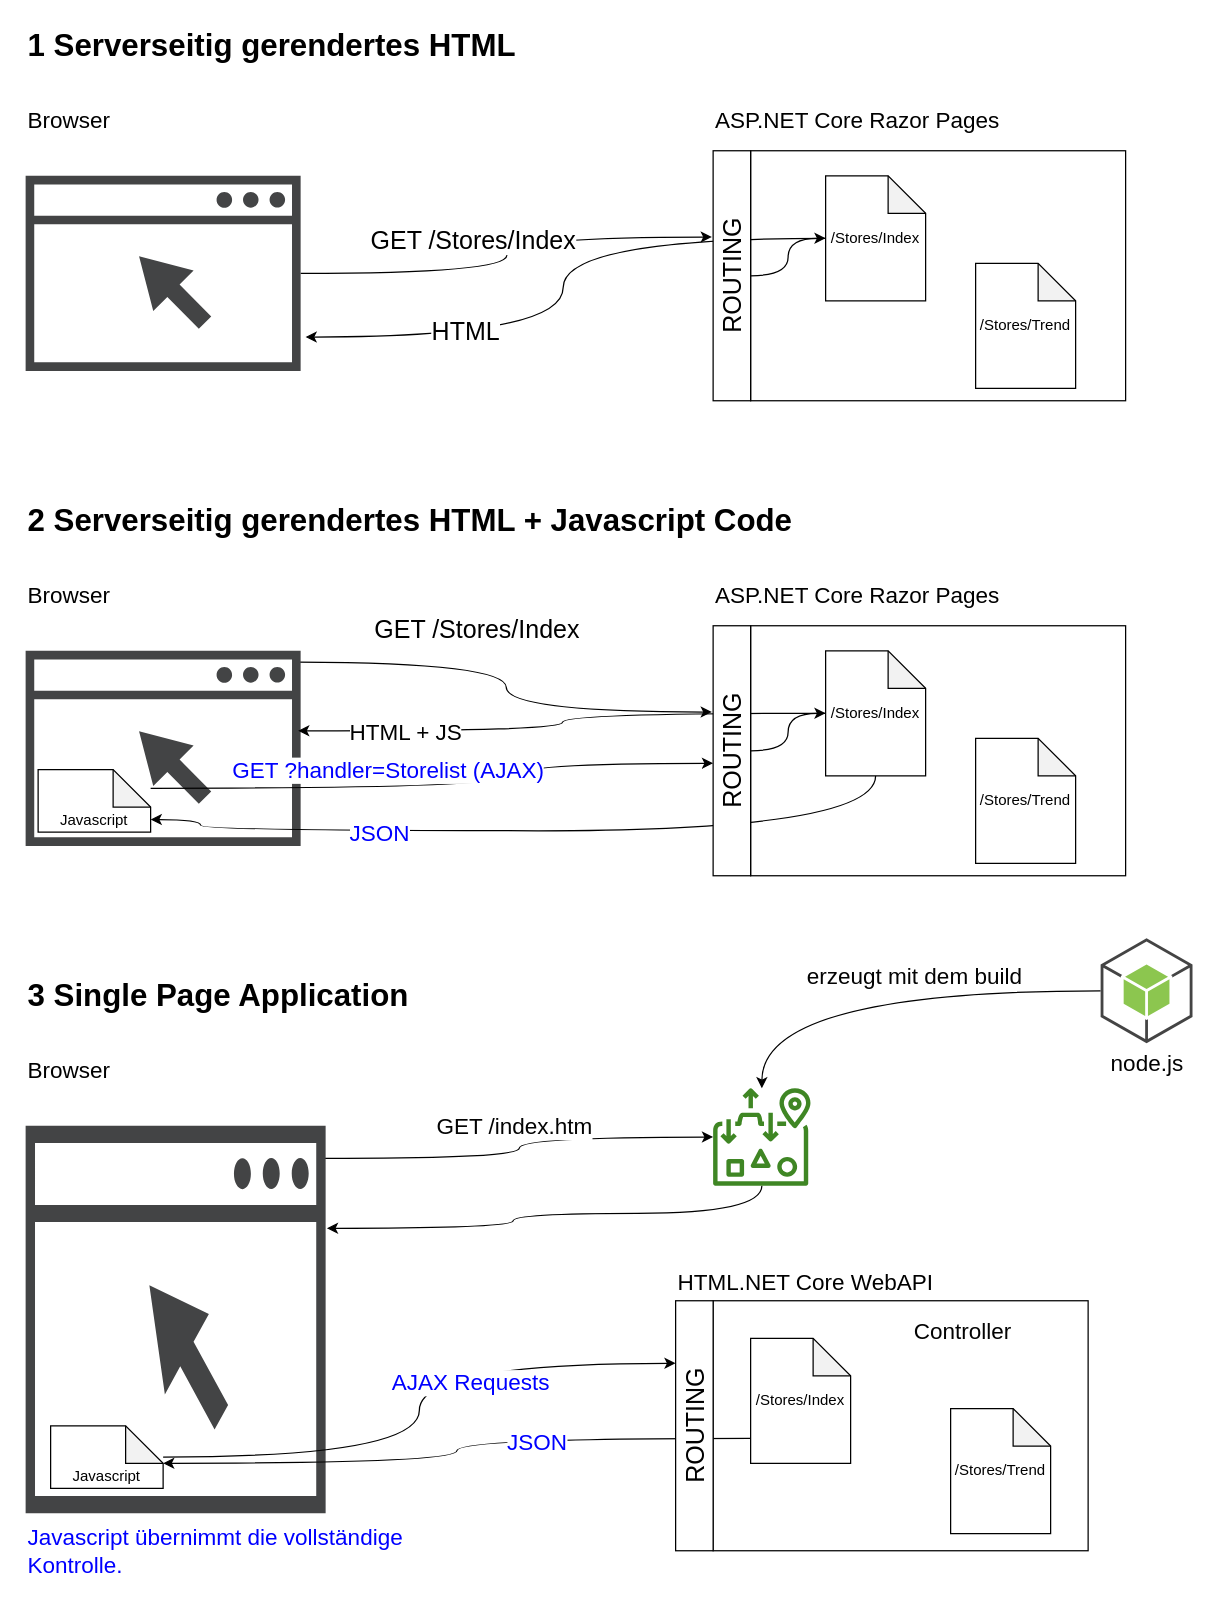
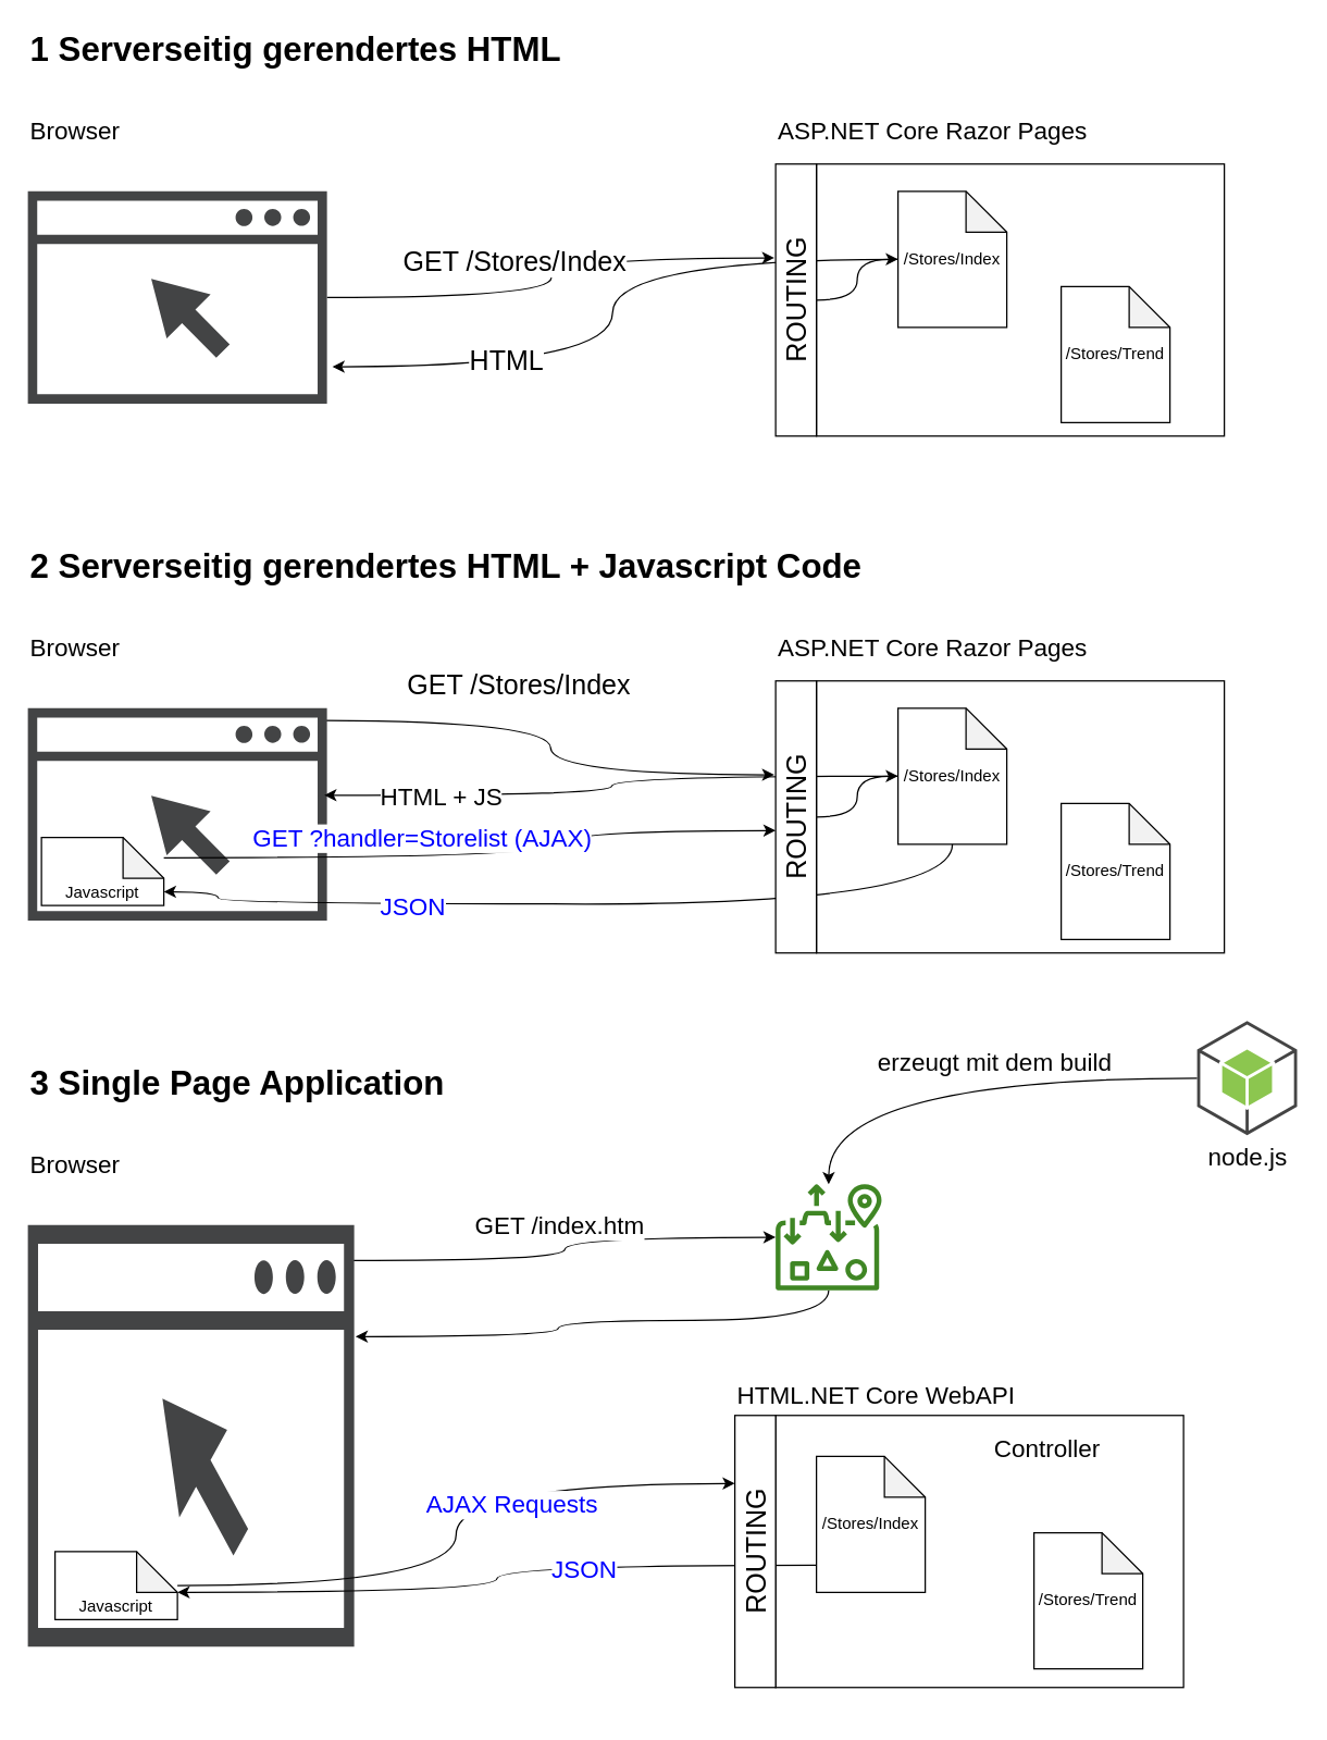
  <mxCell id="0" />
  <mxCell id="1" parent="0" />
  <mxCell id="2" value="" style="rounded=0;whiteSpace=wrap;html=1;fontSize=20;" parent="1" vertex="1"><mxGeometry x="600" y="120" width="300" height="200" as="geometry" /></mxCell>
  <mxCell id="3" style="edgeStyle=orthogonalEdgeStyle;rounded=0;orthogonalLoop=1;jettySize=auto;html=1;entryX=-0.033;entryY=0.345;entryDx=0;entryDy=0;entryPerimeter=0;fontSize=20;curved=1;" parent="1" source="5" target="11" edge="1"><mxGeometry relative="1" as="geometry" /></mxCell>
  <mxCell id="4" value="GET /Stores/Index" style="edgeLabel;html=1;align=center;verticalAlign=middle;resizable=0;points=[];fontSize=20;" parent="3" vertex="1" connectable="0"><mxGeometry x="-0.272" y="2" relative="1" as="geometry"><mxPoint x="7" y="-26" as="offset" /></mxGeometry></mxCell>
  <mxCell id="5" value="" style="sketch=0;pointerEvents=1;shadow=0;dashed=0;html=1;strokeColor=none;fillColor=#434445;aspect=fixed;labelPosition=center;verticalLabelPosition=bottom;verticalAlign=top;align=center;outlineConnect=0;shape=mxgraph.vvd.web_browser;" parent="1" vertex="1"><mxGeometry x="20" y="140" width="220" height="156.2" as="geometry" /></mxCell>
  <mxCell id="6" style="edgeStyle=orthogonalEdgeStyle;curved=1;rounded=0;orthogonalLoop=1;jettySize=auto;html=1;entryX=1.018;entryY=0.826;entryDx=0;entryDy=0;entryPerimeter=0;fontSize=20;" parent="1" source="8" target="5" edge="1"><mxGeometry relative="1" as="geometry" /></mxCell>
  <mxCell id="7" value="HTML" style="edgeLabel;html=1;align=center;verticalAlign=middle;resizable=0;points=[];fontSize=20;" parent="6" vertex="1" connectable="0"><mxGeometry x="0.482" y="-6" relative="1" as="geometry"><mxPoint as="offset" /></mxGeometry></mxCell>
  <mxCell id="8" value="/Stores/Index" style="shape=note;whiteSpace=wrap;html=1;backgroundOutline=1;darkOpacity=0.05;" parent="1" vertex="1"><mxGeometry x="660" y="140" width="80" height="100" as="geometry" /></mxCell>
  <mxCell id="9" value="/Stores/Trend" style="shape=note;whiteSpace=wrap;html=1;backgroundOutline=1;darkOpacity=0.05;" parent="1" vertex="1"><mxGeometry x="780" y="210" width="80" height="100" as="geometry" /></mxCell>
  <mxCell id="10" style="edgeStyle=orthogonalEdgeStyle;curved=1;rounded=0;orthogonalLoop=1;jettySize=auto;html=1;fontSize=20;" parent="1" source="11" target="8" edge="1"><mxGeometry relative="1" as="geometry" /></mxCell>
  <mxCell id="11" value="ROUTING" style="rounded=0;whiteSpace=wrap;html=1;horizontal=0;fontSize=20;" parent="1" vertex="1"><mxGeometry x="570" y="120" width="30" height="200" as="geometry" /></mxCell>
  <mxCell id="12" value="1 Serverseitig gerendertes HTML" style="text;html=1;strokeColor=none;fillColor=none;align=left;verticalAlign=middle;whiteSpace=wrap;rounded=0;fontSize=25;fontStyle=1" parent="1" vertex="1"><mxGeometry x="20" y="20" width="480" height="30" as="geometry" /></mxCell>
  <mxCell id="13" value="&lt;font style=&quot;font-size: 18px&quot;&gt;ASP.NET Core Razor Pages&lt;/font&gt;" style="text;html=1;strokeColor=none;fillColor=none;align=left;verticalAlign=bottom;whiteSpace=wrap;rounded=0;fontSize=25;" parent="1" vertex="1"><mxGeometry x="570" y="80" width="320" height="30" as="geometry" /></mxCell>
  <mxCell id="14" value="&lt;font style=&quot;font-size: 18px&quot;&gt;Browser&lt;/font&gt;" style="text;html=1;strokeColor=none;fillColor=none;align=left;verticalAlign=bottom;whiteSpace=wrap;rounded=0;fontSize=25;" parent="1" vertex="1"><mxGeometry x="20" y="80" width="165" height="30" as="geometry" /></mxCell>
  <mxCell id="15" value="" style="rounded=0;whiteSpace=wrap;html=1;fontSize=20;" parent="1" vertex="1"><mxGeometry x="600" y="500" width="300" height="200" as="geometry" /></mxCell>
  <mxCell id="16" style="edgeStyle=orthogonalEdgeStyle;rounded=0;orthogonalLoop=1;jettySize=auto;html=1;entryX=-0.033;entryY=0.345;entryDx=0;entryDy=0;entryPerimeter=0;fontSize=20;curved=1;" parent="1" target="26" edge="1"><mxGeometry relative="1" as="geometry"><mxPoint x="238" y="529" as="sourcePoint" /></mxGeometry></mxCell>
  <mxCell id="17" value="GET /Stores/Index" style="edgeLabel;html=1;align=center;verticalAlign=middle;resizable=0;points=[];fontSize=20;" parent="16" vertex="1" connectable="0"><mxGeometry x="-0.272" y="2" relative="1" as="geometry"><mxPoint x="7" y="-26" as="offset" /></mxGeometry></mxCell>
  <mxCell id="18" value="" style="sketch=0;pointerEvents=1;shadow=0;dashed=0;html=1;strokeColor=none;fillColor=#434445;aspect=fixed;labelPosition=center;verticalLabelPosition=bottom;verticalAlign=top;align=center;outlineConnect=0;shape=mxgraph.vvd.web_browser;" parent="1" vertex="1"><mxGeometry x="20" y="520" width="220" height="156.2" as="geometry" /></mxCell>
  <mxCell id="19" style="edgeStyle=orthogonalEdgeStyle;curved=1;rounded=0;orthogonalLoop=1;jettySize=auto;html=1;fontSize=18;" parent="1" source="23" edge="1"><mxGeometry relative="1" as="geometry"><mxPoint x="238" y="584" as="targetPoint" /></mxGeometry></mxCell>
  <mxCell id="20" value="HTML + JS" style="edgeLabel;html=1;align=center;verticalAlign=middle;resizable=0;points=[];fontSize=18;" parent="19" vertex="1" connectable="0"><mxGeometry x="0.61" y="1" relative="1" as="geometry"><mxPoint as="offset" /></mxGeometry></mxCell>
  <mxCell id="21" style="edgeStyle=orthogonalEdgeStyle;curved=1;rounded=0;orthogonalLoop=1;jettySize=auto;html=1;fontSize=18;fontColor=#0000FF;entryX=0;entryY=0;entryDx=90;entryDy=40;entryPerimeter=0;" parent="1" source="23" target="32" edge="1"><mxGeometry relative="1" as="geometry"><mxPoint x="240" y="664" as="targetPoint" /><Array as="points"><mxPoint x="700" y="664" /><mxPoint x="160" y="664" /></Array></mxGeometry></mxCell>
  <mxCell id="22" value="JSON" style="edgeLabel;html=1;align=center;verticalAlign=middle;resizable=0;points=[];fontSize=18;fontColor=#0000FF;" parent="21" vertex="1" connectable="0"><mxGeometry x="0.397" y="2" relative="1" as="geometry"><mxPoint as="offset" /></mxGeometry></mxCell>
  <mxCell id="23" value="/Stores/Index" style="shape=note;whiteSpace=wrap;html=1;backgroundOutline=1;darkOpacity=0.05;" parent="1" vertex="1"><mxGeometry x="660" y="520" width="80" height="100" as="geometry" /></mxCell>
  <mxCell id="24" value="/Stores/Trend" style="shape=note;whiteSpace=wrap;html=1;backgroundOutline=1;darkOpacity=0.05;" parent="1" vertex="1"><mxGeometry x="780" y="590" width="80" height="100" as="geometry" /></mxCell>
  <mxCell id="25" style="edgeStyle=orthogonalEdgeStyle;curved=1;rounded=0;orthogonalLoop=1;jettySize=auto;html=1;fontSize=20;" parent="1" source="26" target="23" edge="1"><mxGeometry relative="1" as="geometry" /></mxCell>
  <mxCell id="26" value="ROUTING" style="rounded=0;whiteSpace=wrap;html=1;horizontal=0;fontSize=20;" parent="1" vertex="1"><mxGeometry x="570" y="500" width="30" height="200" as="geometry" /></mxCell>
  <mxCell id="27" value="2 Serverseitig gerendertes HTML + Javascript Code" style="text;html=1;strokeColor=none;fillColor=none;align=left;verticalAlign=middle;whiteSpace=wrap;rounded=0;fontSize=25;fontStyle=1" parent="1" vertex="1"><mxGeometry x="20" y="400" width="680" height="30" as="geometry" /></mxCell>
  <mxCell id="28" value="&lt;font style=&quot;font-size: 18px&quot;&gt;ASP.NET Core Razor Pages&lt;/font&gt;" style="text;html=1;strokeColor=none;fillColor=none;align=left;verticalAlign=bottom;whiteSpace=wrap;rounded=0;fontSize=25;" parent="1" vertex="1"><mxGeometry x="570" y="460" width="270" height="30" as="geometry" /></mxCell>
  <mxCell id="29" value="&lt;font style=&quot;font-size: 18px&quot;&gt;Browser&lt;/font&gt;" style="text;html=1;strokeColor=none;fillColor=none;align=left;verticalAlign=bottom;whiteSpace=wrap;rounded=0;fontSize=25;" parent="1" vertex="1"><mxGeometry x="20" y="460" width="165" height="30" as="geometry" /></mxCell>
  <mxCell id="30" style="edgeStyle=orthogonalEdgeStyle;curved=1;rounded=0;orthogonalLoop=1;jettySize=auto;html=1;fontSize=18;" parent="1" source="32" target="26" edge="1"><mxGeometry relative="1" as="geometry"><Array as="points"><mxPoint x="410" y="630" /><mxPoint x="410" y="610" /></Array></mxGeometry></mxCell>
  <mxCell id="31" value="&lt;font color=&quot;#0000ff&quot;&gt;GET ?handler=Storelist (AJAX)&lt;/font&gt;" style="edgeLabel;html=1;align=center;verticalAlign=middle;resizable=0;points=[];fontSize=18;" parent="30" vertex="1" connectable="0"><mxGeometry x="-0.284" y="3" relative="1" as="geometry"><mxPoint x="21" y="-12" as="offset" /></mxGeometry></mxCell>
  <mxCell id="32" value="Javascript" style="shape=note;whiteSpace=wrap;html=1;backgroundOutline=1;darkOpacity=0.05;verticalAlign=bottom;" parent="1" vertex="1"><mxGeometry x="30" y="615" width="90" height="50" as="geometry" /></mxCell>
  <mxCell id="33" value="" style="rounded=0;whiteSpace=wrap;html=1;fontSize=20;" parent="1" vertex="1"><mxGeometry x="570" y="1040" width="300" height="200" as="geometry" /></mxCell>
  <mxCell id="34" style="edgeStyle=orthogonalEdgeStyle;curved=1;rounded=0;orthogonalLoop=1;jettySize=auto;html=1;fontSize=18;fontColor=#030303;" parent="1" target="49" edge="1"><mxGeometry relative="1" as="geometry"><mxPoint x="259" y="926" as="sourcePoint" /></mxGeometry></mxCell>
  <mxCell id="35" value="GET /index.htm" style="edgeLabel;html=1;align=center;verticalAlign=middle;resizable=0;points=[];fontSize=18;fontColor=#030303;" parent="34" vertex="1" connectable="0"><mxGeometry x="-0.183" y="2" relative="1" as="geometry"><mxPoint x="17" y="-24" as="offset" /></mxGeometry></mxCell>
  <mxCell id="36" value="" style="sketch=0;pointerEvents=1;shadow=0;dashed=0;html=1;strokeColor=none;fillColor=#434445;labelPosition=center;verticalLabelPosition=bottom;verticalAlign=top;align=center;outlineConnect=0;shape=mxgraph.vvd.web_browser;" parent="1" vertex="1"><mxGeometry x="20" y="900" width="240" height="310" as="geometry" /></mxCell>
  <mxCell id="37" value="/Stores/Index" style="shape=note;whiteSpace=wrap;html=1;backgroundOutline=1;darkOpacity=0.05;" parent="1" vertex="1"><mxGeometry x="600" y="1070" width="80" height="100" as="geometry" /></mxCell>
  <mxCell id="38" value="/Stores/Trend" style="shape=note;whiteSpace=wrap;html=1;backgroundOutline=1;darkOpacity=0.05;" parent="1" vertex="1"><mxGeometry x="760" y="1126.2" width="80" height="100" as="geometry" /></mxCell>
  <mxCell id="39" style="edgeStyle=orthogonalEdgeStyle;curved=1;rounded=0;orthogonalLoop=1;jettySize=auto;html=1;entryX=0;entryY=0;entryDx=90;entryDy=30;entryPerimeter=0;fontSize=18;fontColor=#030303;elbow=vertical;" parent="1" source="37" target="47" edge="1"><mxGeometry relative="1" as="geometry"><Array as="points"><mxPoint x="365" y="1150" /><mxPoint x="365" y="1170" /></Array></mxGeometry></mxCell>
  <mxCell id="40" value="JSON" style="edgeLabel;html=1;align=center;verticalAlign=middle;resizable=0;points=[];fontSize=18;fontColor=#0000FF;" parent="39" vertex="1" connectable="0"><mxGeometry x="-0.3" y="3" relative="1" as="geometry"><mxPoint as="offset" /></mxGeometry></mxCell>
  <mxCell id="41" value="ROUTING" style="rounded=0;whiteSpace=wrap;html=1;horizontal=0;fontSize=20;" parent="1" vertex="1"><mxGeometry x="540" y="1040" width="30" height="200" as="geometry" /></mxCell>
  <mxCell id="42" value="3 Single Page Application" style="text;html=1;strokeColor=none;fillColor=none;align=left;verticalAlign=middle;whiteSpace=wrap;rounded=0;fontSize=25;fontStyle=1" parent="1" vertex="1"><mxGeometry x="20" y="780" width="680" height="30" as="geometry" /></mxCell>
  <mxCell id="43" value="&lt;font style=&quot;font-size: 18px&quot;&gt;HTML.NET Core WebAPI&lt;/font&gt;" style="text;html=1;strokeColor=none;fillColor=none;align=left;verticalAlign=bottom;whiteSpace=wrap;rounded=0;fontSize=25;" parent="1" vertex="1"><mxGeometry x="540" y="1010" width="250" height="30" as="geometry" /></mxCell>
  <mxCell id="44" value="&lt;font style=&quot;font-size: 18px&quot;&gt;Browser&lt;/font&gt;" style="text;html=1;strokeColor=none;fillColor=none;align=left;verticalAlign=bottom;whiteSpace=wrap;rounded=0;fontSize=25;" parent="1" vertex="1"><mxGeometry x="20" y="840" width="165" height="30" as="geometry" /></mxCell>
  <mxCell id="45" style="edgeStyle=orthogonalEdgeStyle;curved=1;rounded=0;orthogonalLoop=1;jettySize=auto;html=1;entryX=0;entryY=0.25;entryDx=0;entryDy=0;fontSize=18;fontColor=#030303;elbow=vertical;" parent="1" source="47" target="41" edge="1"><mxGeometry relative="1" as="geometry" /></mxCell>
  <mxCell id="46" value="AJAX Requests" style="edgeLabel;html=1;align=center;verticalAlign=middle;resizable=0;points=[];fontSize=18;fontColor=#0000FF;" parent="45" vertex="1" connectable="0"><mxGeometry x="0.32" y="-15" relative="1" as="geometry"><mxPoint as="offset" /></mxGeometry></mxCell>
  <mxCell id="47" value="Javascript" style="shape=note;whiteSpace=wrap;html=1;backgroundOutline=1;darkOpacity=0.05;verticalAlign=bottom;" parent="1" vertex="1"><mxGeometry x="40" y="1140" width="90" height="50" as="geometry" /></mxCell>
  <mxCell id="48" style="edgeStyle=orthogonalEdgeStyle;rounded=0;orthogonalLoop=1;jettySize=auto;html=1;fontSize=18;fontColor=#030303;elbow=vertical;curved=1;" parent="1" source="49" edge="1"><mxGeometry relative="1" as="geometry"><mxPoint x="261" y="982" as="targetPoint" /><Array as="points"><mxPoint x="609" y="970" /><mxPoint x="410" y="970" /><mxPoint x="410" y="982" /></Array></mxGeometry></mxCell>
  <mxCell id="49" value="" style="sketch=0;outlineConnect=0;fontColor=#232F3E;gradientColor=none;fillColor=#3F8624;strokeColor=none;dashed=0;verticalLabelPosition=bottom;verticalAlign=top;align=center;html=1;fontSize=12;fontStyle=0;aspect=fixed;pointerEvents=1;shape=mxgraph.aws4.elastic_file_system_one_zone;" parent="1" vertex="1"><mxGeometry x="570" y="870" width="78" height="78" as="geometry" /></mxCell>
  <mxCell id="50" value="Controller" style="text;html=1;strokeColor=none;fillColor=none;align=center;verticalAlign=middle;whiteSpace=wrap;rounded=0;fontSize=18;fontColor=#030303;" parent="1" vertex="1"><mxGeometry x="740" y="1050" width="60" height="30" as="geometry" /></mxCell>
- <mxCell id="51" value="Javascript übernimmt die vollständige Kontrolle." style="text;html=1;strokeColor=none;fillColor=none;align=left;verticalAlign=middle;whiteSpace=wrap;rounded=0;fontSize=18;fontColor=#0000FF;" parent="1" vertex="1"><mxGeometry x="20" y="1226.2" width="360" height="30" as="geometry" /></mxCell>
  <mxCell id="52" style="edgeStyle=orthogonalEdgeStyle;curved=1;rounded=0;orthogonalLoop=1;jettySize=auto;html=1;fontSize=18;fontColor=#030303;elbow=vertical;" parent="1" source="54" target="49" edge="1"><mxGeometry relative="1" as="geometry" /></mxCell>
  <mxCell id="53" value="erzeugt mit dem build" style="edgeLabel;html=1;align=center;verticalAlign=middle;resizable=0;points=[];fontSize=18;fontColor=#030303;" parent="52" vertex="1" connectable="0"><mxGeometry x="-0.015" y="14" relative="1" as="geometry"><mxPoint x="22" y="-26" as="offset" /></mxGeometry></mxCell>
  <mxCell id="54" value="node.js" style="outlineConnect=0;dashed=0;verticalLabelPosition=bottom;verticalAlign=top;align=center;html=1;shape=mxgraph.aws3.android;fillColor=#8CC64F;gradientColor=none;fontSize=18;fontColor=#030303;" parent="1" vertex="1"><mxGeometry x="880" y="750" width="73.5" height="84" as="geometry" /></mxCell>
